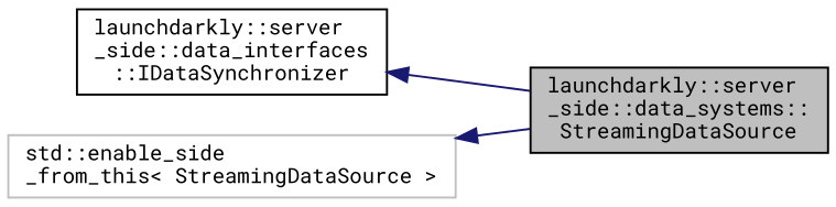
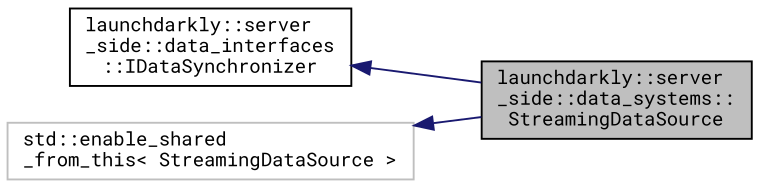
  digraph {
    rankdir=LR
    fontname="Roboto Mono"
    node [color=black fillcolor=white fontname="Roboto Mono" fontsize=10 shape=record style=filled]
    edge [color=midnightblue dir=back fontname="Roboto Mono" fontsize=10 labelfontname=Helvetica labelfontsize=10 style=solid]
    n1 [fillcolor=grey75 fontcolor=black height=0.2 label="launchdarkly::server\l_side::data_systems::\lStreamingDataSource" width=0.4]
    n2 [height=0.2 label="launchdarkly::server\l_side::data_interfaces\l::IDataSynchronizer" width=0.4]
-   n3 [color=grey75 height=0.2 label="std::enable_side\l_from_this\< StreamingDataSource \>" width=0.4]
+   n3 [color=grey75 height=0.2 label="std::enable_shared\l_from_this\< StreamingDataSource \>" width=0.4]
    n2 -> n1
    n3 -> n1
  }
